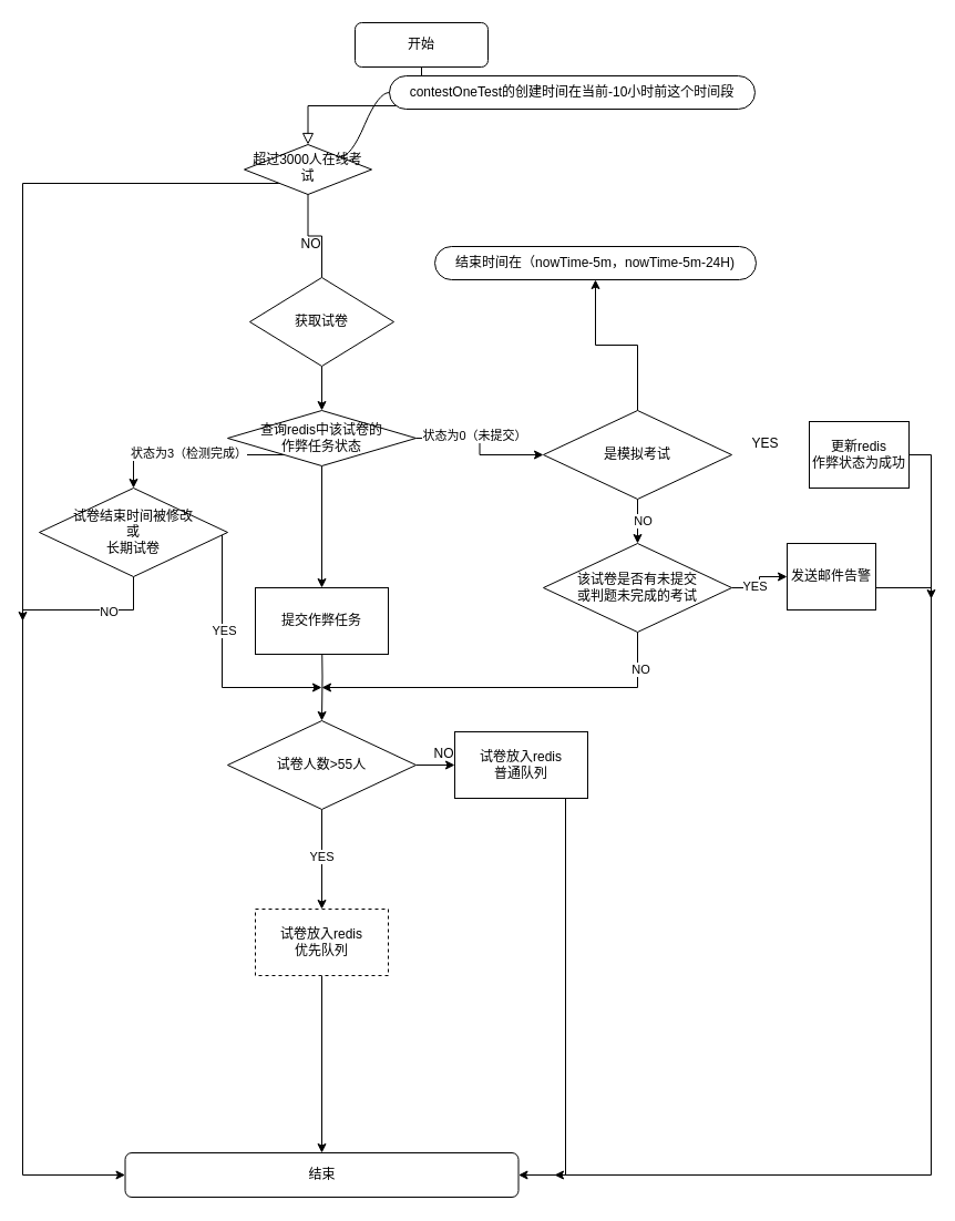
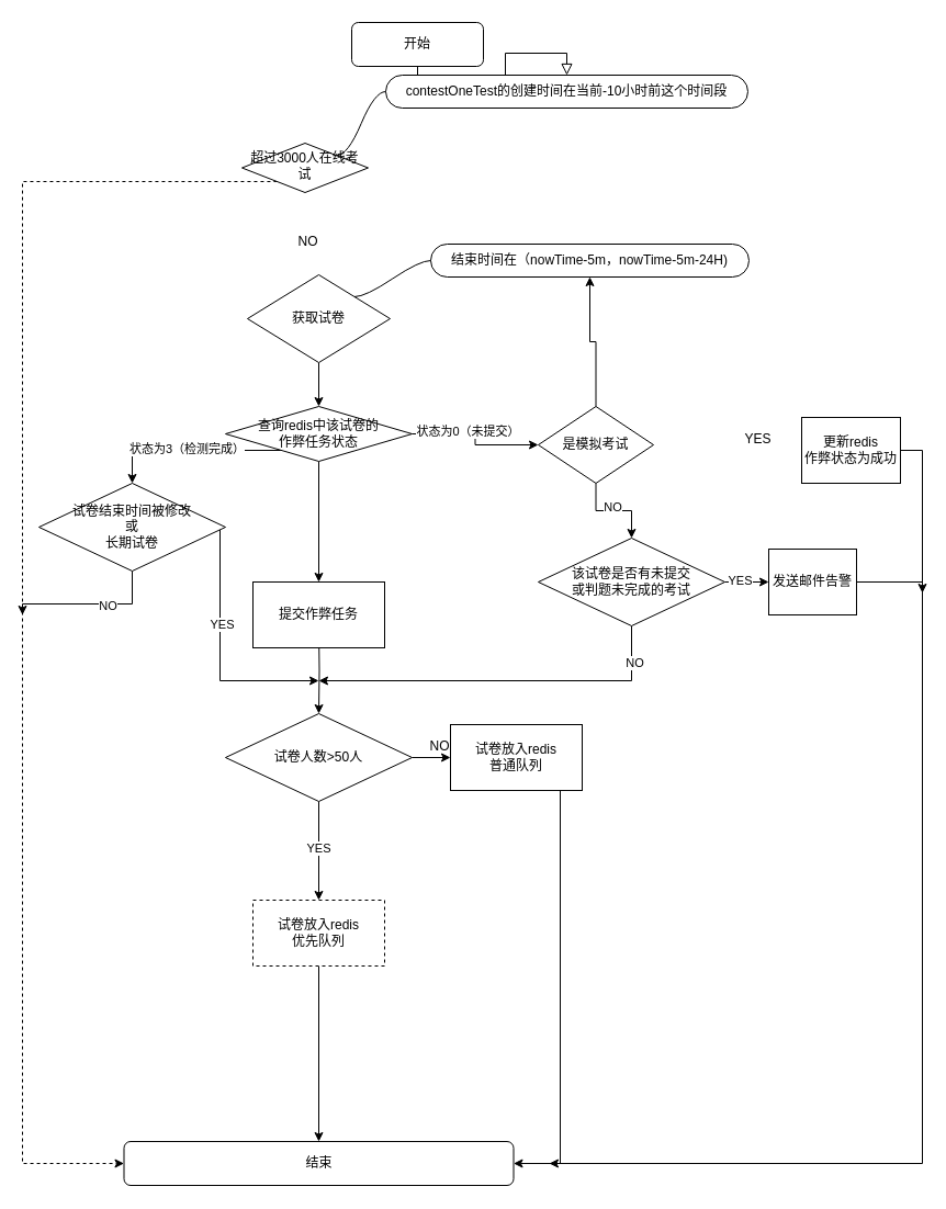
  <mxCell id="0" />
  <mxCell id="1" parent="0" />
- <mxCell id="2" value="" style="rounded=0;html=1;jettySize=auto;orthogonalLoop=1;fontSize=11;endArrow=block;endFill=0;endSize=8;strokeWidth=1;shadow=0;labelBackgroundColor=none;edgeStyle=orthogonalEdgeStyle;" parent="1" source="3" target="5" edge="1"><mxGeometry relative="1" as="geometry" /></mxCell>
+ <mxCell id="2" value="" style="rounded=0;html=1;jettySize=auto;orthogonalLoop=1;fontSize=11;endArrow=block;endFill=0;endSize=8;strokeWidth=1;shadow=0;labelBackgroundColor=none;edgeStyle=orthogonalEdgeStyle;" parent="1" source="3" target="8" edge="1"><mxGeometry relative="1" as="geometry" /></mxCell>
  <mxCell id="3" value="开始" style="rounded=1;whiteSpace=wrap;html=1;fontSize=12;glass=0;strokeWidth=1;shadow=0;" parent="1" vertex="1"><mxGeometry x="320" y="20" width="120" height="40" as="geometry" /></mxCell>
- <mxCell id="4" style="edgeStyle=orthogonalEdgeStyle;rounded=0;orthogonalLoop=1;jettySize=auto;html=1;entryX=0;entryY=0.5;entryDx=0;entryDy=0;" edge="1" parent="1" source="5" target="6"><mxGeometry relative="1" as="geometry"><mxPoint x="120" y="1040" as="targetPoint" /><Array as="points"><mxPoint x="20" y="165" /><mxPoint x="20" y="1060" /></Array></mxGeometry></mxCell>
+ <mxCell id="4" style="edgeStyle=orthogonalEdgeStyle;rounded=0;orthogonalLoop=1;jettySize=auto;html=1;entryX=0;entryY=0.5;entryDx=0;entryDy=0;dashed=1;" edge="1" parent="1" source="5" target="6"><mxGeometry relative="1" as="geometry"><mxPoint x="120" y="1040" as="targetPoint" /><Array as="points"><mxPoint x="20" y="165" /><mxPoint x="20" y="1060" /></Array></mxGeometry></mxCell>
  <mxCell id="5" value="&lt;div&gt;超过3000人在线考试&lt;/div&gt;" style="rhombus;whiteSpace=wrap;html=1;shadow=0;fontFamily=Helvetica;fontSize=12;align=center;strokeWidth=1;spacing=6;spacingTop=-4;" parent="1" vertex="1"><mxGeometry x="220" y="130" width="115" height="45" as="geometry" /></mxCell>
  <mxCell id="6" value="结束" style="rounded=1;whiteSpace=wrap;html=1;fontSize=12;glass=0;strokeWidth=1;shadow=0;" parent="1" vertex="1"><mxGeometry x="112.5" y="1040" width="355" height="40" as="geometry" /></mxCell>
- <mxCell id="7" value="" style="rounded=0;html=1;jettySize=auto;orthogonalLoop=1;fontSize=11;endArrow=none;endFill=0;endSize=8;strokeWidth=1;shadow=0;labelBackgroundColor=none;edgeStyle=orthogonalEdgeStyle;entryX=0.5;entryY=0;entryDx=0;entryDy=0;" edge="1" parent="1" source="5" target="12"><mxGeometry y="20" relative="1" as="geometry"><mxPoint as="offset" /><mxPoint x="215" y="200" as="sourcePoint" /><mxPoint x="270" y="340" as="targetPoint" /></mxGeometry></mxCell>
  <mxCell id="8" value="&lt;div&gt;contestOneTest的创建时间在当前-10小时前这个时间段&lt;/div&gt;" style="whiteSpace=wrap;html=1;rounded=1;arcSize=50;align=center;verticalAlign=middle;strokeWidth=1;autosize=1;spacing=4;treeFolding=1;treeMoving=1;newEdgeStyle={&quot;edgeStyle&quot;:&quot;entityRelationEdgeStyle&quot;,&quot;startArrow&quot;:&quot;none&quot;,&quot;endArrow&quot;:&quot;none&quot;,&quot;segment&quot;:10,&quot;curved&quot;:1};" vertex="1" parent="1"><mxGeometry x="351" y="68" width="330" height="30" as="geometry" /></mxCell>
  <mxCell id="9" value="" style="edgeStyle=entityRelationEdgeStyle;startArrow=none;endArrow=none;segment=10;curved=1;exitX=1;exitY=0;exitDx=0;exitDy=0;" edge="1" target="8" parent="1" source="5"><mxGeometry relative="1" as="geometry"><mxPoint x="370" y="120" as="sourcePoint" /></mxGeometry></mxCell>
  <mxCell id="10" value="NO" style="text;html=1;align=center;verticalAlign=middle;resizable=0;points=[];autosize=1;strokeColor=none;" vertex="1" parent="1"><mxGeometry x="265" y="210" width="30" height="20" as="geometry" /></mxCell>
  <mxCell id="11" value="" style="edgeStyle=orthogonalEdgeStyle;rounded=0;orthogonalLoop=1;jettySize=auto;html=1;" edge="1" parent="1" source="12" target="20"><mxGeometry relative="1" as="geometry" /></mxCell>
  <mxCell id="12" value="获取试卷" style="rhombus;whiteSpace=wrap;html=1;" vertex="1" parent="1"><mxGeometry x="225" y="250" width="130" height="80" as="geometry" /></mxCell>
  <mxCell id="13" value="&lt;div&gt;结束时间在（nowTime-5m，nowTime-5m-24H)&lt;/div&gt;" style="whiteSpace=wrap;html=1;rounded=1;arcSize=50;align=center;verticalAlign=middle;strokeWidth=1;autosize=1;spacing=4;treeFolding=1;treeMoving=1;newEdgeStyle={&quot;edgeStyle&quot;:&quot;entityRelationEdgeStyle&quot;,&quot;startArrow&quot;:&quot;none&quot;,&quot;endArrow&quot;:&quot;none&quot;,&quot;segment&quot;:10,&quot;curved&quot;:1};" vertex="1" parent="1"><mxGeometry x="392" y="222" width="290" height="30" as="geometry" /></mxCell>
+ <mxCell id="14" value="" style="edgeStyle=entityRelationEdgeStyle;startArrow=none;endArrow=none;segment=10;curved=1;exitX=1;exitY=0;exitDx=0;exitDy=0;" edge="1" target="13" parent="1" source="12"><mxGeometry relative="1" as="geometry"><mxPoint x="370" y="280" as="sourcePoint" /></mxGeometry></mxCell>
  <mxCell id="15" value="" style="edgeStyle=orthogonalEdgeStyle;rounded=0;orthogonalLoop=1;jettySize=auto;html=1;" edge="1" parent="1" source="20" target="26"><mxGeometry relative="1" as="geometry" /></mxCell>
  <mxCell id="16" value="" style="edgeStyle=orthogonalEdgeStyle;rounded=0;orthogonalLoop=1;jettySize=auto;html=1;" edge="1" parent="1" source="20" target="35"><mxGeometry relative="1" as="geometry" /></mxCell>
  <mxCell id="17" value="状态为0（未提交）" style="edgeLabel;html=1;align=center;verticalAlign=middle;resizable=0;points=[];" vertex="1" connectable="0" parent="16"><mxGeometry x="-0.2" y="3" relative="1" as="geometry"><mxPoint as="offset" /></mxGeometry></mxCell>
  <mxCell id="18" value="" style="edgeStyle=orthogonalEdgeStyle;rounded=0;orthogonalLoop=1;jettySize=auto;html=1;" edge="1" parent="1" source="20" target="50"><mxGeometry relative="1" as="geometry"><Array as="points"><mxPoint x="120" y="410" /></Array></mxGeometry></mxCell>
  <mxCell id="19" value="状态为3（检测完成）" style="edgeLabel;html=1;align=center;verticalAlign=middle;resizable=0;points=[];" vertex="1" connectable="0" parent="18"><mxGeometry x="0.043" y="-2" relative="1" as="geometry"><mxPoint as="offset" /></mxGeometry></mxCell>
  <mxCell id="20" value="查询redis中该试卷的&lt;br&gt;作弊任务状态" style="rhombus;whiteSpace=wrap;html=1;" vertex="1" parent="1"><mxGeometry x="205" y="370" width="170" height="50" as="geometry" /></mxCell>
  <mxCell id="21" value="" style="edgeStyle=orthogonalEdgeStyle;rounded=0;orthogonalLoop=1;jettySize=auto;html=1;" edge="1" parent="1" target="25"><mxGeometry relative="1" as="geometry"><mxPoint x="290" y="570" as="sourcePoint" /></mxGeometry></mxCell>
  <mxCell id="22" value="" style="edgeStyle=orthogonalEdgeStyle;rounded=0;orthogonalLoop=1;jettySize=auto;html=1;" edge="1" parent="1" source="25" target="28"><mxGeometry relative="1" as="geometry" /></mxCell>
  <mxCell id="23" value="" style="edgeStyle=orthogonalEdgeStyle;rounded=0;orthogonalLoop=1;jettySize=auto;html=1;" edge="1" parent="1" source="25" target="31"><mxGeometry relative="1" as="geometry" /></mxCell>
  <mxCell id="24" value="YES" style="edgeLabel;html=1;align=center;verticalAlign=middle;resizable=0;points=[];" vertex="1" connectable="0" parent="23"><mxGeometry x="-0.067" y="-1" relative="1" as="geometry"><mxPoint as="offset" /></mxGeometry></mxCell>
- <mxCell id="25" value="试卷人数&amp;gt;55人" style="rhombus;whiteSpace=wrap;html=1;" vertex="1" parent="1"><mxGeometry x="205" y="650" width="170" height="80" as="geometry" /></mxCell>
+ <mxCell id="25" value="试卷人数&amp;gt;50人" style="rhombus;whiteSpace=wrap;html=1;" vertex="1" parent="1"><mxGeometry x="205" y="650" width="170" height="80" as="geometry" /></mxCell>
  <mxCell id="26" value="&lt;span&gt;提交作弊任务&lt;/span&gt;" style="whiteSpace=wrap;html=1;" vertex="1" parent="1"><mxGeometry x="230" y="530" width="120" height="60" as="geometry" /></mxCell>
  <mxCell id="27" style="edgeStyle=orthogonalEdgeStyle;rounded=0;orthogonalLoop=1;jettySize=auto;html=1;" edge="1" parent="1" source="28"><mxGeometry relative="1" as="geometry"><mxPoint x="500" y="1060" as="targetPoint" /><Array as="points"><mxPoint x="510" y="1060" /></Array></mxGeometry></mxCell>
  <mxCell id="28" value="试卷放入redis&lt;br&gt;普通队列" style="whiteSpace=wrap;html=1;" vertex="1" parent="1"><mxGeometry x="410" y="660" width="120" height="60" as="geometry" /></mxCell>
  <mxCell id="29" value="NO&lt;br&gt;" style="text;html=1;align=center;verticalAlign=middle;resizable=0;points=[];autosize=1;strokeColor=none;" vertex="1" parent="1"><mxGeometry x="385" y="670" width="30" height="20" as="geometry" /></mxCell>
  <mxCell id="30" style="edgeStyle=orthogonalEdgeStyle;rounded=0;orthogonalLoop=1;jettySize=auto;html=1;entryX=0.5;entryY=0;entryDx=0;entryDy=0;" edge="1" parent="1" source="31" target="6"><mxGeometry relative="1" as="geometry" /></mxCell>
  <mxCell id="31" value="试卷放入redis&lt;br&gt;优先队列" style="whiteSpace=wrap;html=1;dashed=1;" vertex="1" parent="1"><mxGeometry x="230" y="820" width="120" height="60" as="geometry" /></mxCell>
  <mxCell id="32" value="" style="edgeStyle=orthogonalEdgeStyle;rounded=0;orthogonalLoop=1;jettySize=auto;html=1;" edge="1" parent="1" source="35" target="13"><mxGeometry relative="1" as="geometry" /></mxCell>
  <mxCell id="33" value="" style="edgeStyle=orthogonalEdgeStyle;rounded=0;orthogonalLoop=1;jettySize=auto;html=1;" edge="1" parent="1" source="35" target="42"><mxGeometry relative="1" as="geometry" /></mxCell>
  <mxCell id="34" value="NO" style="edgeLabel;html=1;align=center;verticalAlign=middle;resizable=0;points=[];" vertex="1" connectable="0" parent="33"><mxGeometry x="-0.04" y="4" relative="1" as="geometry"><mxPoint as="offset" /></mxGeometry></mxCell>
- <mxCell id="35" value="是模拟考试" style="rhombus;whiteSpace=wrap;html=1;" vertex="1" parent="1"><mxGeometry x="490" y="370" width="170" height="80" as="geometry" /></mxCell>
+ <mxCell id="35" value="是模拟考试" style="rhombus;whiteSpace=wrap;html=1;" vertex="1" parent="1"><mxGeometry x="490" y="370" width="105" height="70" as="geometry" /></mxCell>
  <mxCell id="36" style="edgeStyle=orthogonalEdgeStyle;rounded=0;orthogonalLoop=1;jettySize=auto;html=1;entryX=1;entryY=0.5;entryDx=0;entryDy=0;" edge="1" parent="1" source="37" target="6"><mxGeometry relative="1" as="geometry"><Array as="points"><mxPoint x="840" y="410" /><mxPoint x="840" y="1060" /></Array></mxGeometry></mxCell>
  <mxCell id="37" value="&lt;span&gt;更新redis&lt;/span&gt;&lt;br&gt;&lt;span&gt;作弊状态为成功&lt;/span&gt;" style="whiteSpace=wrap;html=1;" vertex="1" parent="1"><mxGeometry x="730" y="380" width="90" height="60" as="geometry" /></mxCell>
  <mxCell id="38" value="" style="edgeStyle=orthogonalEdgeStyle;rounded=0;orthogonalLoop=1;jettySize=auto;html=1;" edge="1" parent="1" source="42" target="44"><mxGeometry relative="1" as="geometry" /></mxCell>
  <mxCell id="39" value="YES" style="edgeLabel;html=1;align=center;verticalAlign=middle;resizable=0;points=[];" vertex="1" connectable="0" parent="38"><mxGeometry x="-0.343" y="2" relative="1" as="geometry"><mxPoint as="offset" /></mxGeometry></mxCell>
  <mxCell id="40" style="edgeStyle=orthogonalEdgeStyle;rounded=0;orthogonalLoop=1;jettySize=auto;html=1;" edge="1" parent="1" source="42"><mxGeometry relative="1" as="geometry"><mxPoint x="290" y="620" as="targetPoint" /><Array as="points"><mxPoint x="575" y="620" /></Array></mxGeometry></mxCell>
  <mxCell id="41" value="NO" style="edgeLabel;html=1;align=center;verticalAlign=middle;resizable=0;points=[];" vertex="1" connectable="0" parent="40"><mxGeometry x="-0.803" y="2" relative="1" as="geometry"><mxPoint as="offset" /></mxGeometry></mxCell>
  <mxCell id="42" value="该试卷是否有未提交&lt;br&gt;或判题未完成的考试" style="rhombus;whiteSpace=wrap;html=1;" vertex="1" parent="1"><mxGeometry x="490" y="490" width="170" height="80" as="geometry" /></mxCell>
  <mxCell id="43" style="edgeStyle=orthogonalEdgeStyle;rounded=0;orthogonalLoop=1;jettySize=auto;html=1;" edge="1" parent="1" source="44"><mxGeometry relative="1" as="geometry"><mxPoint x="840" y="540" as="targetPoint" /><Array as="points"><mxPoint x="840" y="530" /></Array></mxGeometry></mxCell>
- <mxCell id="44" value="发送邮件告警" style="whiteSpace=wrap;html=1;" vertex="1" parent="1"><mxGeometry x="710" y="490" width="80" height="60" as="geometry" /></mxCell>
+ <mxCell id="44" value="发送邮件告警" style="whiteSpace=wrap;html=1;" vertex="1" parent="1"><mxGeometry x="700" y="500" width="80" height="60" as="geometry" /></mxCell>
  <mxCell id="45" value="YES" style="text;html=1;align=center;verticalAlign=middle;resizable=0;points=[];autosize=1;strokeColor=none;" vertex="1" parent="1"><mxGeometry x="670" y="390" width="40" height="20" as="geometry" /></mxCell>
  <mxCell id="46" style="edgeStyle=orthogonalEdgeStyle;rounded=0;orthogonalLoop=1;jettySize=auto;html=1;" edge="1" parent="1" source="50"><mxGeometry relative="1" as="geometry"><mxPoint x="290" y="620" as="targetPoint" /><Array as="points"><mxPoint x="200" y="620" /></Array></mxGeometry></mxCell>
  <mxCell id="47" value="YES" style="edgeLabel;html=1;align=center;verticalAlign=middle;resizable=0;points=[];" vertex="1" connectable="0" parent="46"><mxGeometry x="-0.247" y="1" relative="1" as="geometry"><mxPoint as="offset" /></mxGeometry></mxCell>
  <mxCell id="48" style="edgeStyle=orthogonalEdgeStyle;rounded=0;orthogonalLoop=1;jettySize=auto;html=1;exitX=0.5;exitY=1;exitDx=0;exitDy=0;" edge="1" parent="1" source="50"><mxGeometry relative="1" as="geometry"><mxPoint x="20" y="560" as="targetPoint" /><Array as="points"><mxPoint x="120" y="550" /><mxPoint x="20" y="550" /></Array></mxGeometry></mxCell>
  <mxCell id="49" value="NO" style="edgeLabel;html=1;align=center;verticalAlign=middle;resizable=0;points=[];" vertex="1" connectable="0" parent="48"><mxGeometry x="-0.242" y="1" relative="1" as="geometry"><mxPoint as="offset" /></mxGeometry></mxCell>
  <mxCell id="50" value="试卷结束时间被修改&lt;br&gt;或&lt;br&gt;长期试卷" style="rhombus;whiteSpace=wrap;html=1;" vertex="1" parent="1"><mxGeometry x="35" y="440" width="170" height="80" as="geometry" /></mxCell>
